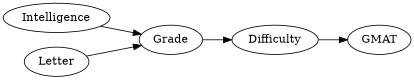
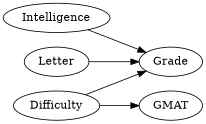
  strict digraph {
    rankdir=LR
    Difficulty
    Grade
    GMAT
    Intelligence
    Letter
-   Grade -> Difficulty
+   Difficulty -> Grade
    Difficulty -> GMAT
    Intelligence -> Grade
    Letter -> Grade
  }
